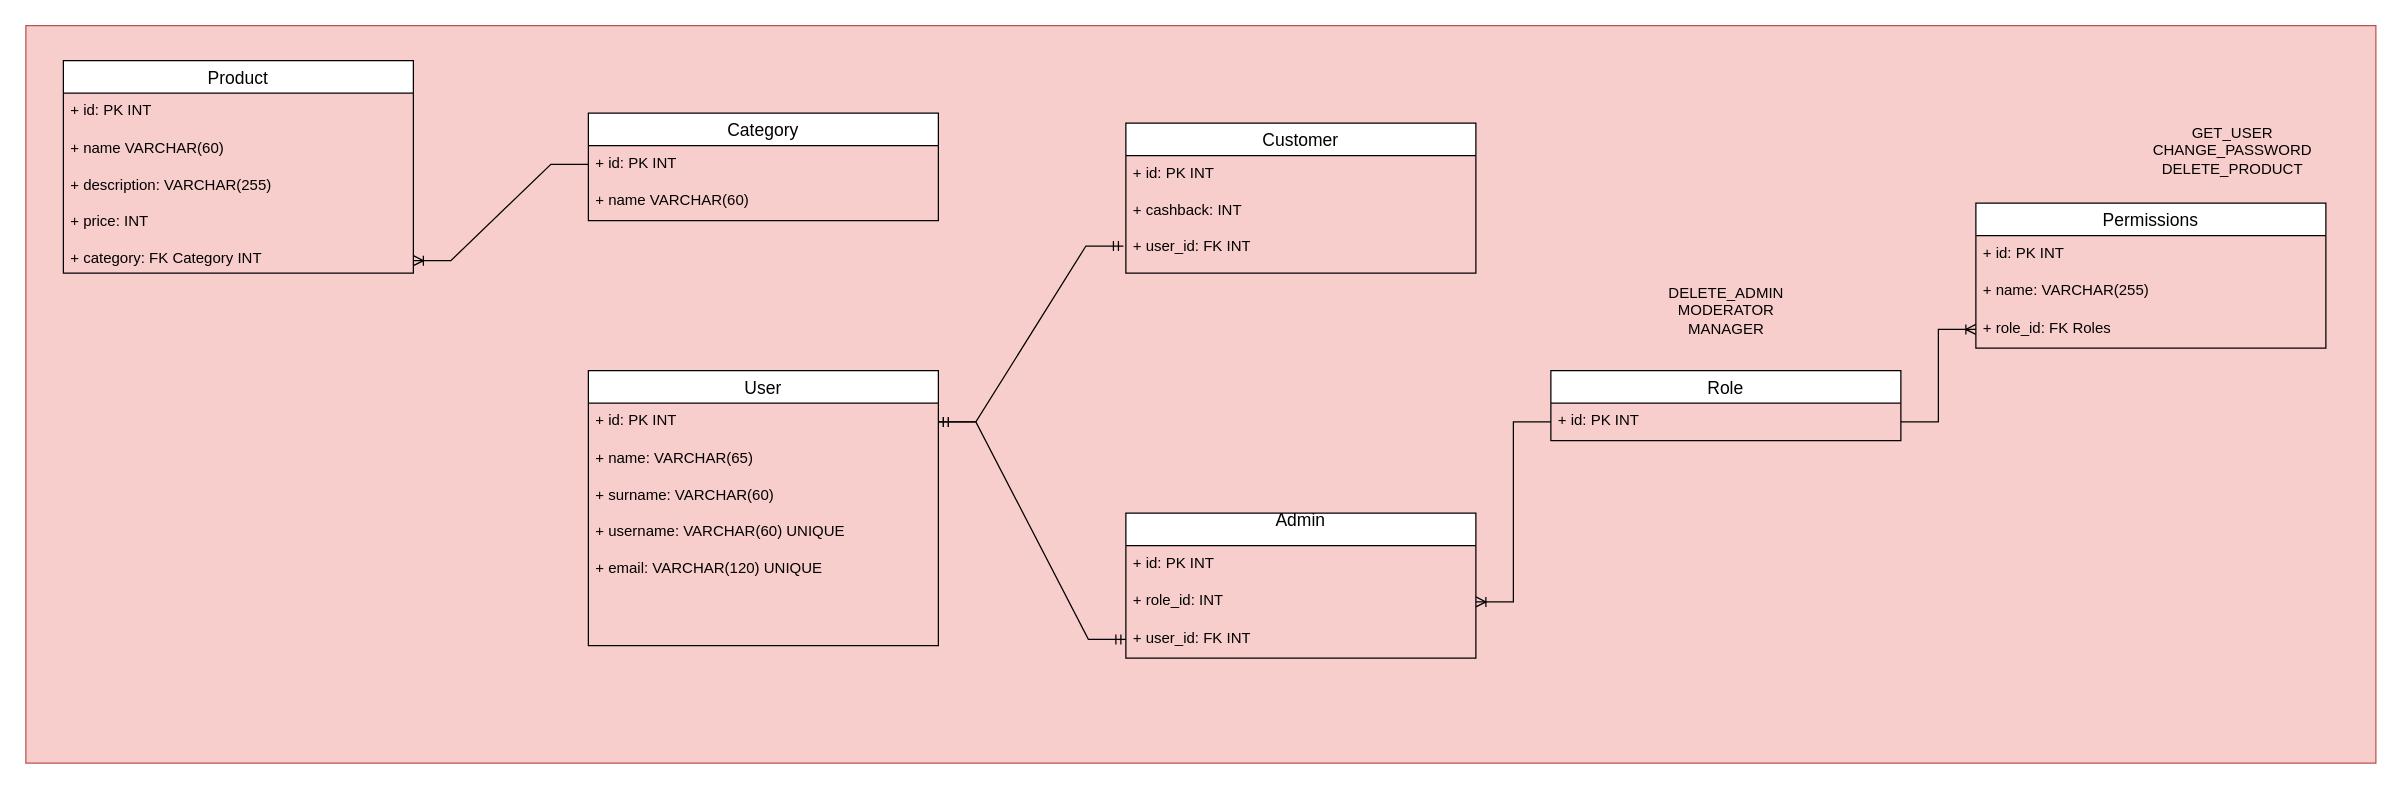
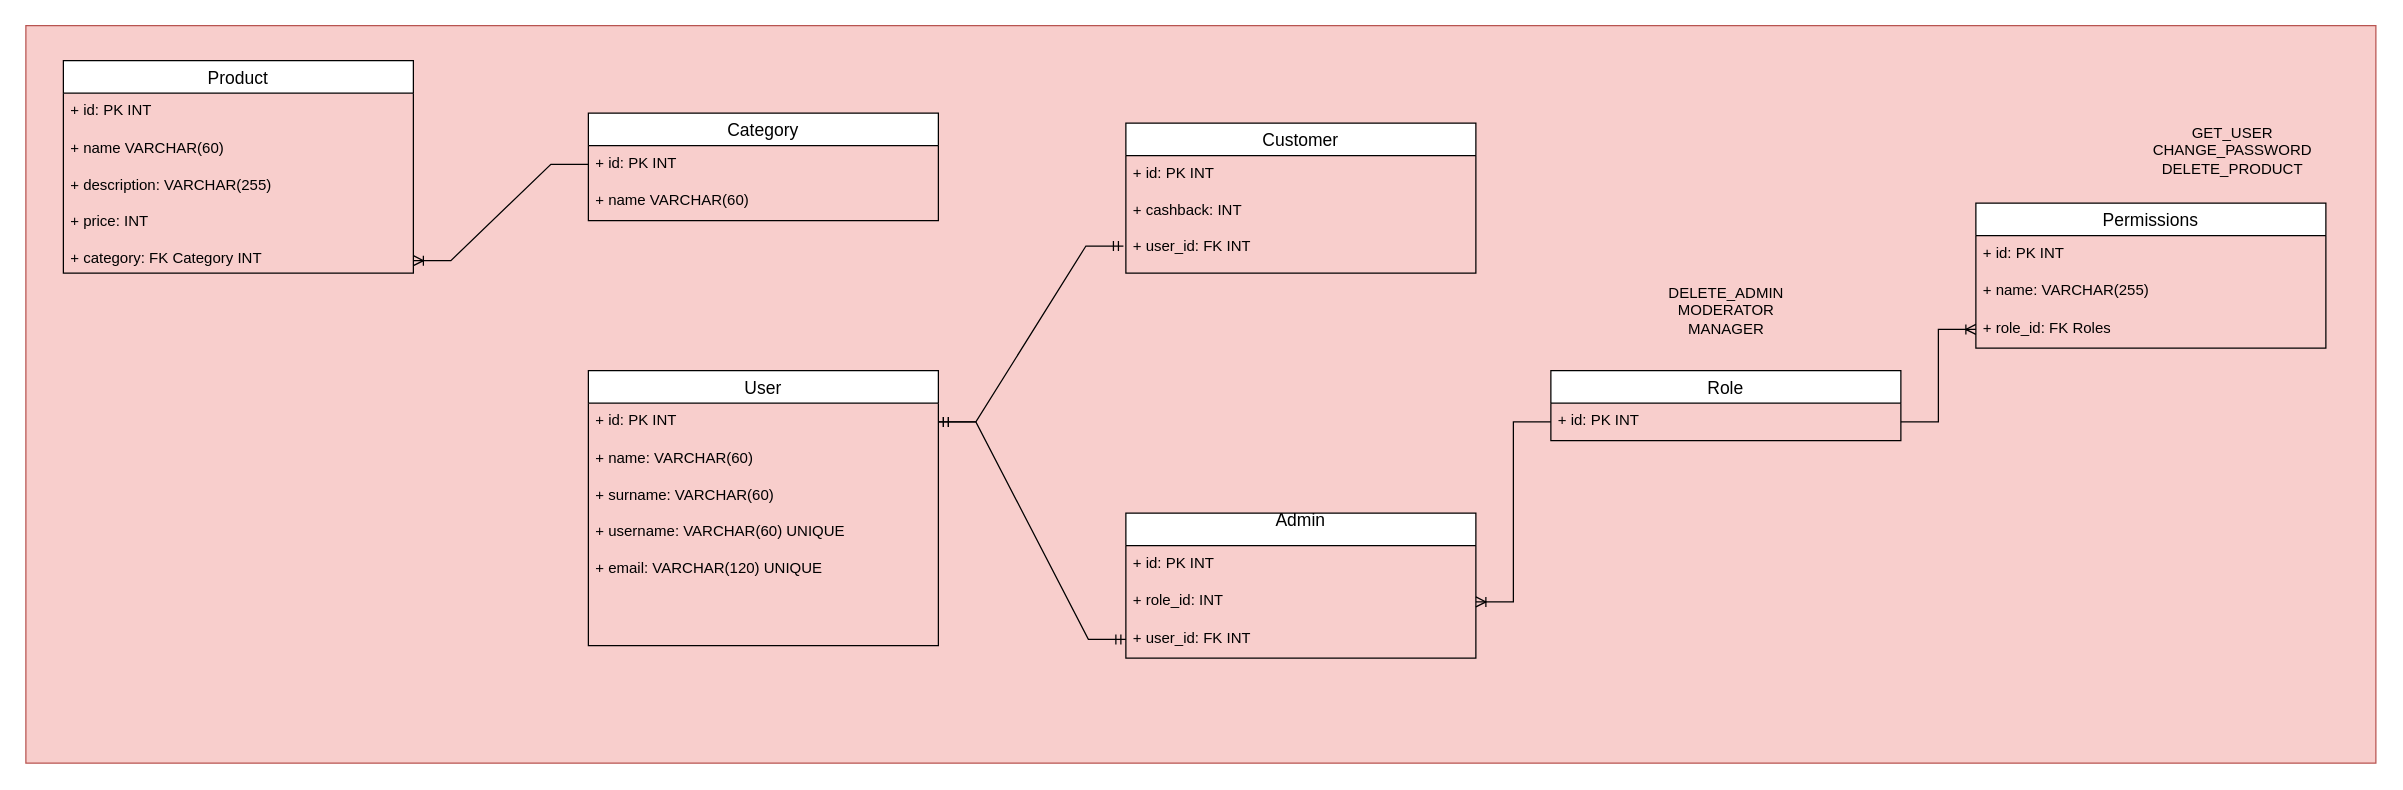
  <mxCell id="0" />
  <mxCell id="1" parent="0" />
  <mxCell id="2" value="" style="rounded=0;whiteSpace=wrap;html=1;fillColor=#f8cecc;strokeColor=#b85450;" vertex="1" parent="1"><mxGeometry x="20" width="1880" height="590" as="geometry" y="20" /></mxCell>
  <mxCell id="3" value="Product" style="swimlane;fontStyle=0;childLayout=stackLayout;horizontal=1;startSize=26;horizontalStack=0;resizeParent=1;resizeParentMax=0;resizeLast=0;collapsible=1;marginBottom=0;align=center;fontSize=14;" vertex="1" parent="1"><mxGeometry x="50" y="48" width="280" height="170" as="geometry" /></mxCell>
  <mxCell id="4" value="+ id: PK INT" style="text;strokeColor=none;fillColor=none;spacingLeft=4;spacingRight=4;overflow=hidden;rotatable=0;points=[[0,0.5],[1,0.5]];portConstraint=eastwest;fontSize=12;whiteSpace=wrap;html=1;" vertex="1" parent="3"><mxGeometry y="26" width="280" height="30" as="geometry" /></mxCell>
  <mxCell id="5" value="+ name VARCHAR(60)" style="text;strokeColor=none;fillColor=none;spacingLeft=4;spacingRight=4;overflow=hidden;rotatable=0;points=[[0,0.5],[1,0.5]];portConstraint=eastwest;fontSize=12;whiteSpace=wrap;html=1;" vertex="1" parent="3"><mxGeometry y="56" width="280" height="30" as="geometry" /></mxCell>
  <mxCell id="6" value="+ description: VARCHAR(255)&lt;br&gt;&lt;br&gt;+ price: INT&amp;nbsp;&lt;br&gt;&lt;br&gt;+ category: FK Category INT" style="text;strokeColor=none;fillColor=none;spacingLeft=4;spacingRight=4;overflow=hidden;rotatable=0;points=[[0,0.5],[1,0.5]];portConstraint=eastwest;fontSize=12;whiteSpace=wrap;html=1;" vertex="1" parent="3"><mxGeometry y="86" width="280" height="84" as="geometry" /></mxCell>
  <mxCell id="7" value="Category" style="swimlane;fontStyle=0;childLayout=stackLayout;horizontal=1;startSize=26;horizontalStack=0;resizeParent=1;resizeParentMax=0;resizeLast=0;collapsible=1;marginBottom=0;align=center;fontSize=14;" vertex="1" parent="1"><mxGeometry x="470" y="90" width="280" height="86" as="geometry" /></mxCell>
  <mxCell id="8" value="+ id: PK INT" style="text;strokeColor=none;fillColor=none;spacingLeft=4;spacingRight=4;overflow=hidden;rotatable=0;points=[[0,0.5],[1,0.5]];portConstraint=eastwest;fontSize=12;whiteSpace=wrap;html=1;" vertex="1" parent="7"><mxGeometry y="26" width="280" height="30" as="geometry" /></mxCell>
  <mxCell id="9" value="+ name VARCHAR(60)" style="text;strokeColor=none;fillColor=none;spacingLeft=4;spacingRight=4;overflow=hidden;rotatable=0;points=[[0,0.5],[1,0.5]];portConstraint=eastwest;fontSize=12;whiteSpace=wrap;html=1;" vertex="1" parent="7"><mxGeometry y="56" width="280" height="30" as="geometry" /></mxCell>
  <mxCell id="10" value="" style="edgeStyle=entityRelationEdgeStyle;fontSize=12;html=1;endArrow=ERoneToMany;rounded=0;exitX=0;exitY=0.5;exitDx=0;exitDy=0;entryX=1;entryY=0.881;entryDx=0;entryDy=0;entryPerimeter=0;" edge="1" parent="1" source="8" target="6"><mxGeometry width="100" height="100" relative="1" as="geometry"><mxPoint x="400" y="225" as="sourcePoint" /><mxPoint x="510" y="120" as="targetPoint" /></mxGeometry></mxCell>
  <mxCell id="11" value="User" style="swimlane;fontStyle=0;childLayout=stackLayout;horizontal=1;startSize=26;horizontalStack=0;resizeParent=1;resizeParentMax=0;resizeLast=0;collapsible=1;marginBottom=0;align=center;fontSize=14;" vertex="1" parent="1"><mxGeometry x="470" y="296" width="280" height="220" as="geometry" /></mxCell>
  <mxCell id="12" value="+ id: PK INT" style="text;strokeColor=none;fillColor=none;spacingLeft=4;spacingRight=4;overflow=hidden;rotatable=0;points=[[0,0.5],[1,0.5]];portConstraint=eastwest;fontSize=12;whiteSpace=wrap;html=1;" vertex="1" parent="11"><mxGeometry y="26" width="280" height="30" as="geometry" /></mxCell>
- <mxCell id="13" value="+ name: VARCHAR(65)" style="text;strokeColor=none;fillColor=none;spacingLeft=4;spacingRight=4;overflow=hidden;rotatable=0;points=[[0,0.5],[1,0.5]];portConstraint=eastwest;fontSize=12;whiteSpace=wrap;html=1;" vertex="1" parent="11"><mxGeometry y="56" width="280" height="30" as="geometry" /></mxCell>
+ <mxCell id="13" value="+ name: VARCHAR(60)" style="text;strokeColor=none;fillColor=none;spacingLeft=4;spacingRight=4;overflow=hidden;rotatable=0;points=[[0,0.5],[1,0.5]];portConstraint=eastwest;fontSize=12;whiteSpace=wrap;html=1;" vertex="1" parent="11"><mxGeometry y="56" width="280" height="30" as="geometry" /></mxCell>
  <mxCell id="14" value="+ surname: VARCHAR(60)&lt;br&gt;&lt;br&gt;+ username: VARCHAR(60) UNIQUE&lt;br&gt;&lt;br&gt;+ email: VARCHAR(120) UNIQUE" style="text;strokeColor=none;fillColor=none;spacingLeft=4;spacingRight=4;overflow=hidden;rotatable=0;points=[[0,0.5],[1,0.5]];portConstraint=eastwest;fontSize=12;whiteSpace=wrap;html=1;" vertex="1" parent="11"><mxGeometry y="86" width="280" height="134" as="geometry" /></mxCell>
  <mxCell id="15" value="Customer" style="swimlane;fontStyle=0;childLayout=stackLayout;horizontal=1;startSize=26;horizontalStack=0;resizeParent=1;resizeParentMax=0;resizeLast=0;collapsible=1;marginBottom=0;align=center;fontSize=14;" vertex="1" parent="1"><mxGeometry x="900" y="98" width="280" height="120" as="geometry" /></mxCell>
  <mxCell id="16" value="+ id: PK INT" style="text;strokeColor=none;fillColor=none;spacingLeft=4;spacingRight=4;overflow=hidden;rotatable=0;points=[[0,0.5],[1,0.5]];portConstraint=eastwest;fontSize=12;whiteSpace=wrap;html=1;" vertex="1" parent="15"><mxGeometry y="26" width="280" height="30" as="geometry" /></mxCell>
  <mxCell id="17" value="+ cashback: INT&lt;br&gt;&lt;br&gt;+ user_id: FK INT" style="text;strokeColor=none;fillColor=none;spacingLeft=4;spacingRight=4;overflow=hidden;rotatable=0;points=[[0,0.5],[1,0.5]];portConstraint=eastwest;fontSize=12;whiteSpace=wrap;html=1;" vertex="1" parent="15"><mxGeometry y="56" width="280" height="64" as="geometry" /></mxCell>
  <mxCell id="18" value="" style="edgeStyle=entityRelationEdgeStyle;fontSize=12;html=1;endArrow=ERmandOne;startArrow=ERmandOne;rounded=0;exitX=1;exitY=0.5;exitDx=0;exitDy=0;entryX=-0.007;entryY=0.661;entryDx=0;entryDy=0;entryPerimeter=0;" edge="1" parent="1" source="12" target="17"><mxGeometry width="100" height="100" relative="1" as="geometry"><mxPoint x="860" y="350" as="sourcePoint" /><mxPoint x="960" y="250" as="targetPoint" /></mxGeometry></mxCell>
  <mxCell id="19" value="Admin&#10;" style="swimlane;fontStyle=0;childLayout=stackLayout;horizontal=1;startSize=26;horizontalStack=0;resizeParent=1;resizeParentMax=0;resizeLast=0;collapsible=1;marginBottom=0;align=center;fontSize=14;" vertex="1" parent="1"><mxGeometry x="900" y="410" width="280" height="116" as="geometry" /></mxCell>
  <mxCell id="20" value="+ id: PK INT" style="text;strokeColor=none;fillColor=none;spacingLeft=4;spacingRight=4;overflow=hidden;rotatable=0;points=[[0,0.5],[1,0.5]];portConstraint=eastwest;fontSize=12;whiteSpace=wrap;html=1;" vertex="1" parent="19"><mxGeometry y="26" width="280" height="30" as="geometry" /></mxCell>
  <mxCell id="21" value="+ role_id: INT" style="text;strokeColor=none;fillColor=none;spacingLeft=4;spacingRight=4;overflow=hidden;rotatable=0;points=[[0,0.5],[1,0.5]];portConstraint=eastwest;fontSize=12;whiteSpace=wrap;html=1;" vertex="1" parent="19"><mxGeometry y="56" width="280" height="30" as="geometry" /></mxCell>
  <mxCell id="22" value="+ user_id: FK INT" style="text;strokeColor=none;fillColor=none;spacingLeft=4;spacingRight=4;overflow=hidden;rotatable=0;points=[[0,0.5],[1,0.5]];portConstraint=eastwest;fontSize=12;whiteSpace=wrap;html=1;" vertex="1" parent="19"><mxGeometry y="86" width="280" height="30" as="geometry" /></mxCell>
  <mxCell id="23" value="" style="edgeStyle=entityRelationEdgeStyle;fontSize=12;html=1;endArrow=ERmandOne;startArrow=ERmandOne;rounded=0;exitX=1;exitY=0.5;exitDx=0;exitDy=0;entryX=0;entryY=0.5;entryDx=0;entryDy=0;" edge="1" parent="1" source="12" target="22"><mxGeometry width="100" height="100" relative="1" as="geometry"><mxPoint x="910" y="371" as="sourcePoint" /><mxPoint x="970" y="260" as="targetPoint" /></mxGeometry></mxCell>
  <mxCell id="24" value="Role" style="swimlane;fontStyle=0;childLayout=stackLayout;horizontal=1;startSize=26;horizontalStack=0;resizeParent=1;resizeParentMax=0;resizeLast=0;collapsible=1;marginBottom=0;align=center;fontSize=14;" vertex="1" parent="1"><mxGeometry x="1240" y="296" width="280" height="56" as="geometry" /></mxCell>
  <mxCell id="25" value="+ id: PK INT" style="text;strokeColor=none;fillColor=none;spacingLeft=4;spacingRight=4;overflow=hidden;rotatable=0;points=[[0,0.5],[1,0.5]];portConstraint=eastwest;fontSize=12;whiteSpace=wrap;html=1;" vertex="1" parent="24"><mxGeometry y="26" width="280" height="30" as="geometry" /></mxCell>
  <mxCell id="26" value="DELETE_ADMIN&lt;br&gt;MODERATOR&lt;br&gt;MANAGER" style="text;html=1;align=center;verticalAlign=middle;resizable=0;points=[];autosize=1;strokeColor=none;fillColor=none;" vertex="1" parent="1"><mxGeometry x="1325" y="218" width="110" height="60" as="geometry" /></mxCell>
  <mxCell id="27" value="" style="edgeStyle=entityRelationEdgeStyle;fontSize=12;html=1;endArrow=ERoneToMany;rounded=0;exitX=0;exitY=0.5;exitDx=0;exitDy=0;entryX=1;entryY=0.5;entryDx=0;entryDy=0;" edge="1" parent="1" source="25" target="21"><mxGeometry width="100" height="100" relative="1" as="geometry"><mxPoint x="1190" y="660" as="sourcePoint" /><mxPoint x="1290" y="560" as="targetPoint" /></mxGeometry></mxCell>
  <mxCell id="28" value="Permissions" style="swimlane;fontStyle=0;childLayout=stackLayout;horizontal=1;startSize=26;horizontalStack=0;resizeParent=1;resizeParentMax=0;resizeLast=0;collapsible=1;marginBottom=0;align=center;fontSize=14;" vertex="1" parent="1"><mxGeometry x="1580" y="162" width="280" height="116" as="geometry" /></mxCell>
  <mxCell id="29" value="+ id: PK INT" style="text;strokeColor=none;fillColor=none;spacingLeft=4;spacingRight=4;overflow=hidden;rotatable=0;points=[[0,0.5],[1,0.5]];portConstraint=eastwest;fontSize=12;whiteSpace=wrap;html=1;" vertex="1" parent="28"><mxGeometry y="26" width="280" height="30" as="geometry" /></mxCell>
  <mxCell id="30" value="+ name: VARCHAR(255)" style="text;strokeColor=none;fillColor=none;spacingLeft=4;spacingRight=4;overflow=hidden;rotatable=0;points=[[0,0.5],[1,0.5]];portConstraint=eastwest;fontSize=12;whiteSpace=wrap;html=1;" vertex="1" parent="28"><mxGeometry y="56" width="280" height="30" as="geometry" /></mxCell>
  <mxCell id="31" value="+ role_id: FK Roles" style="text;strokeColor=none;fillColor=none;spacingLeft=4;spacingRight=4;overflow=hidden;rotatable=0;points=[[0,0.5],[1,0.5]];portConstraint=eastwest;fontSize=12;whiteSpace=wrap;html=1;" vertex="1" parent="28"><mxGeometry y="86" width="280" height="30" as="geometry" /></mxCell>
  <mxCell id="32" value="GET_USER&lt;br&gt;CHANGE_PASSWORD&lt;br&gt;DELETE_PRODUCT" style="text;html=1;align=center;verticalAlign=middle;resizable=0;points=[];autosize=1;strokeColor=none;fillColor=none;" vertex="1" parent="1"><mxGeometry x="1710" y="90" width="150" height="60" as="geometry" /></mxCell>
  <mxCell id="33" value="" style="edgeStyle=entityRelationEdgeStyle;fontSize=12;html=1;endArrow=ERoneToMany;rounded=0;exitX=1;exitY=0.5;exitDx=0;exitDy=0;entryX=0;entryY=0.5;entryDx=0;entryDy=0;" edge="1" parent="1" source="25" target="31"><mxGeometry width="100" height="100" relative="1" as="geometry"><mxPoint x="1285" y="360" as="sourcePoint" /><mxPoint x="1510" y="270" as="targetPoint" /></mxGeometry></mxCell>
